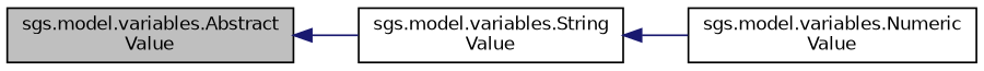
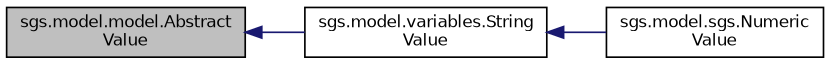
  digraph {
    rankdir=LR
    node [color=black fillcolor=white fontname=Helvetica fontsize=10 shape=record style=filled]
    edge [color=midnightblue dir=back fontname=Helvetica fontsize=10 labelfontname=Helvetica labelfontsize=10 style=solid]
-   n1 [fillcolor=grey75 fontcolor=black height=0.2 label="sgs.model.variables.Abstract\lValue" width=0.4]
+   n1 [fillcolor=grey75 fontcolor=black height=0.2 label="sgs.model.model.Abstract\lValue" width=0.4]
    n2 [height=0.2 label="sgs.model.variables.String\lValue" width=0.4]
-   n3 [height=0.2 label="sgs.model.variables.Numeric\lValue" width=0.4]
+   n3 [height=0.2 label="sgs.model.sgs.Numeric\lValue" width=0.4]
    n1 -> n2
    n2 -> n3
  }
